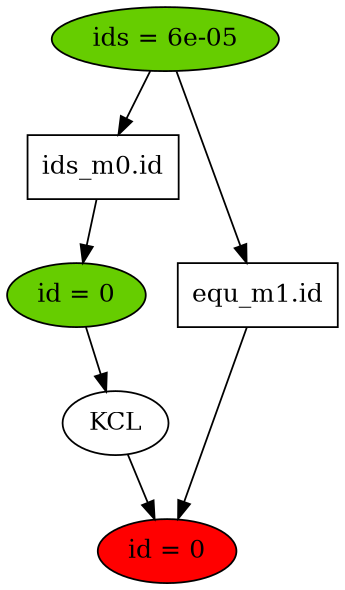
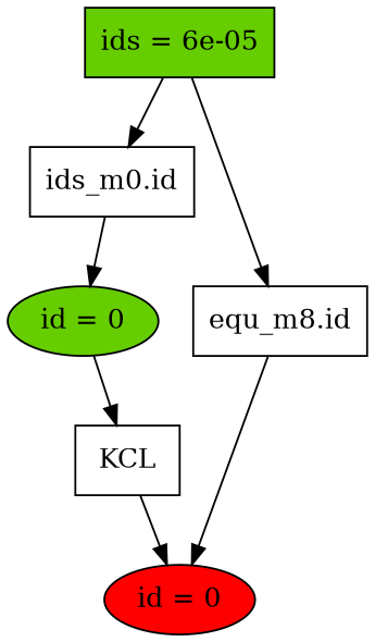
  digraph {
-   n1 [fillcolor=chartreuse3 label="ids = 6e-05" style=filled]
+   n1 [fillcolor=chartreuse3 label="ids = 6e-05" style=filled shape=box]
    n2 [label="ids_m0.id" shape=rectangle]
-   n3 [label="equ_m1.id" shape=rectangle]
+   n3 [label="equ_m8.id" shape=rectangle]
    n4 [fillcolor=chartreuse3 label="id = 0" style=filled]
    n5 [fillcolor=red label="id = 0" style=filled]
-   n6 [label=KCL shape=ellipse]
+   n6 [label=KCL shape=rectangle]
    n1 -> n2
    n1 -> n3
    n2 -> n4
    n3 -> n5
    n4 -> n6
    n6 -> n5
  }
